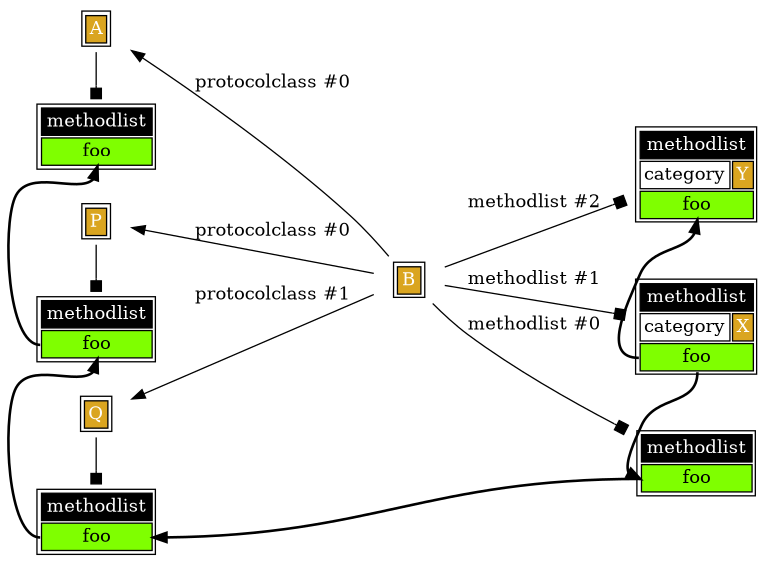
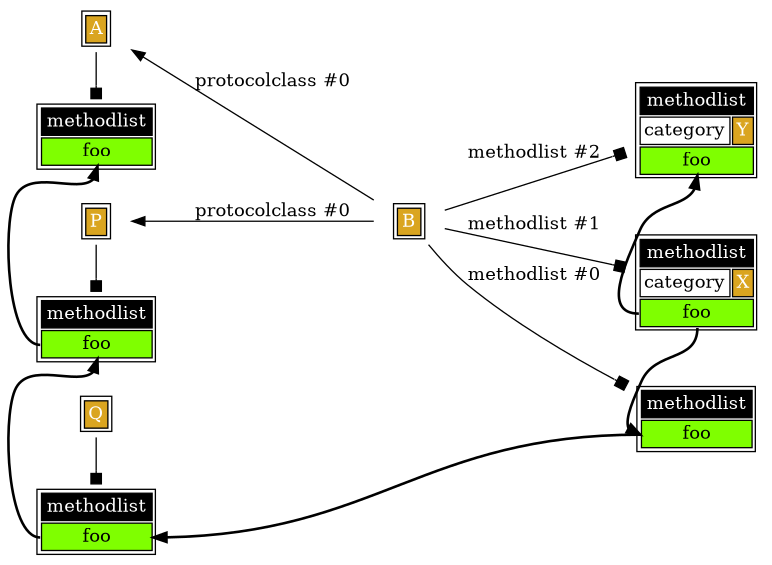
  digraph {
    rankdir=LR
    node [shape=none]
    n1 [label=<<TABLE>       <TR><TD BGCOLOR="goldenrod" COLSPAN="2"><FONT COLOR="white">A</FONT></TD></TR>       </TABLE>>]
    n2 [label=<<TABLE>       <TR><TD BGCOLOR="goldenrod" COLSPAN="2"><FONT COLOR="white">P</FONT></TD></TR>       </TABLE>>]
    n3 [label=<<TABLE>       <TR><TD BGCOLOR="goldenrod" COLSPAN="2"><FONT COLOR="white">Q</FONT></TD></TR>       </TABLE>>]
    n4 [label=<<TABLE>       <TR><TD BGCOLOR="goldenrod" COLSPAN="2"><FONT COLOR="white">B</FONT></TD></TR>       </TABLE>>]
    n5 [label=<<TABLE>       <TR><TD BGCOLOR="black" COLSPAN="2"><FONT COLOR="white">methodlist</FONT></TD></TR>       <TR><TD COLSPAN="2" PORT="A.foo" BGCOLOR="chartreuse">foo</TD></TR>       </TABLE>>]
    n6 [label=<<TABLE>       <TR><TD BGCOLOR="black" COLSPAN="2"><FONT COLOR="white">methodlist</FONT></TD></TR>       <TR><TD COLSPAN="2" PORT="P.foo" BGCOLOR="chartreuse">foo</TD></TR>       </TABLE>>]
    n7 [label=<<TABLE>       <TR><TD BGCOLOR="black" COLSPAN="2"><FONT COLOR="white">methodlist</FONT></TD></TR>       <TR><TD COLSPAN="2" PORT="Q.foo" BGCOLOR="chartreuse">foo</TD></TR>       </TABLE>>]
    n8 [label=<<TABLE>       <TR><TD BGCOLOR="black" COLSPAN="2"><FONT COLOR="white">methodlist</FONT></TD></TR>       <TR><TD COLSPAN="2" PORT="B.foo" BGCOLOR="chartreuse">foo</TD></TR>       </TABLE>>]
    n9 [label=<<TABLE>       <TR><TD BGCOLOR="black" COLSPAN="2"><FONT COLOR="white">methodlist</FONT></TD></TR>       <TR><TD>category</TD><TD BGCOLOR="goldenrod"><FONT COLOR="white">X</FONT></TD></TR>       <TR><TD COLSPAN="2" PORT="X.foo" BGCOLOR="chartreuse">foo</TD></TR>       </TABLE>>]
    n10 [label=<<TABLE>       <TR><TD BGCOLOR="black" COLSPAN="2"><FONT COLOR="white">methodlist</FONT></TD></TR>       <TR><TD>category</TD><TD BGCOLOR="goldenrod"><FONT COLOR="white">Y</FONT></TD></TR>       <TR><TD COLSPAN="2" PORT="Y.foo" BGCOLOR="chartreuse">foo</TD></TR>       </TABLE>>]
    subgraph sub_1 {
      rank=same
      n1
      n2
      n3
    }
    subgraph sub_2 {
      rank=same
      n4
    }
    subgraph sub_3 {
      rank=same
      n1
      n2
      n3
      n5
      n6
      n7
    }
    subgraph sub_4 {
      rank=same
      n8
      n9
      n10
    }
    n1 -> n2 [style=invis]
    n1 -> n4 [dir=back label=" protocolclass #0"]
    n1 -> n5 [arrowhead=box]
    n2 -> n3 [style=invis]
    n2 -> n4 [dir=back label=" protocolclass #0"]
    n2 -> n6 [arrowhead=box]
-   n3 -> n4 [dir=back label=" protocolclass #1"]
    n3 -> n7 [arrowhead=box]
    n4 -> n8 [arrowhead=box label="methodlist #0"]
    n4 -> n9 [arrowhead=box label="methodlist #1"]
    n4 -> n10 [arrowhead=box label="methodlist #2"]
    n5 -> n6 [dir=back headport="P.foo" penwidth=2 tailport="A.foo"]
    n6 -> n7 [dir=back headport="Q.foo" penwidth=2 tailport="P.foo"]
    n7 -> n8 [dir=back headport="B.foo" penwidth=2 tailport="Q.foo"]
    n8 -> n9 [style=invis]
    n9 -> n8 [headport="B.foo" penwidth=2 tailport="X.foo"]
    n9 -> n10 [style=invis]
    n10 -> n9 [dir=back headport="X.foo" penwidth=2 tailport="Y.foo"]
  }
